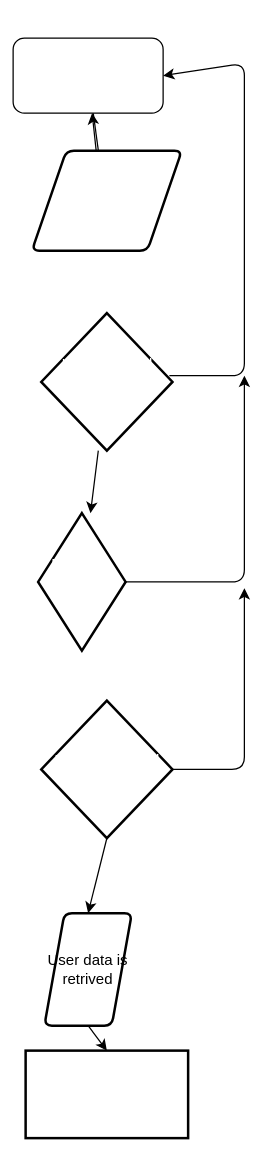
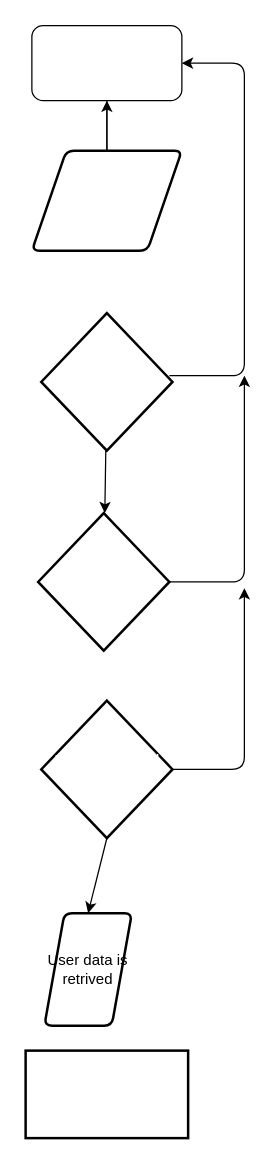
  <mxCell id="0" />
  <mxCell id="1" parent="0" />
  <mxCell id="2" style="edgeStyle=none;html=1;fontColor=#FFFFFF;" parent="1" source="3" edge="1"><mxGeometry relative="1" as="geometry"><mxPoint x="85" y="170" as="targetPoint" /></mxGeometry></mxCell>
- <mxCell id="3" value="Start" style="rounded=1;whiteSpace=wrap;html=1;fontColor=#FFFFFF;" parent="1" vertex="1"><mxGeometry x="10" y="30" width="120" height="60" as="geometry" /></mxCell>
+ <mxCell id="3" value="Start" style="rounded=1;whiteSpace=wrap;html=1;fontColor=#FFFFFF;" parent="1" vertex="1"><mxGeometry x="25" y="20" width="120" height="60" as="geometry" /></mxCell>
  <mxCell id="4" style="edgeStyle=none;html=1;exitX=0.5;exitY=1;exitDx=0;exitDy=0;fontColor=#FFFFFF;" parent="1" source="5" target="3" edge="1"><mxGeometry relative="1" as="geometry"><mxPoint x="85" y="260" as="targetPoint" /></mxGeometry></mxCell>
- <mxCell id="5" value="User inputs Username and password" style="shape=parallelogram;html=1;strokeWidth=2;perimeter=parallelogramPerimeter;whiteSpace=wrap;rounded=1;arcSize=12;size=0.23;fontColor=#FFFFFF;" parent="1" vertex="1"><mxGeometry x="25" y="120" width="120" height="80" as="geometry" /></mxCell>
+ <mxCell id="5" value="User correctly Username and password" style="shape=parallelogram;html=1;strokeWidth=2;perimeter=parallelogramPerimeter;whiteSpace=wrap;rounded=1;arcSize=12;size=0.23;fontColor=#FFFFFF;" parent="1" vertex="1"><mxGeometry x="25" y="120" width="120" height="80" as="geometry" /></mxCell>
  <mxCell id="6" value="" style="edgeStyle=none;html=1;fontColor=#FFFFFF;" parent="1" source="7" target="11" edge="1"><mxGeometry relative="1" as="geometry" /></mxCell>
- <mxCell id="7" value="Is the retrived formated &lt;br&gt;correctly" style="strokeWidth=2;html=1;shape=mxgraph.flowchart.decision;whiteSpace=wrap;fontColor=#FFFFFF;" parent="1" vertex="1"><mxGeometry x="32.5" y="250" width="105" height="110" as="geometry" /></mxCell>
+ <mxCell id="7" value="Is the data formated &lt;br&gt;correctly" style="strokeWidth=2;html=1;shape=mxgraph.flowchart.decision;whiteSpace=wrap;fontColor=#FFFFFF;" parent="1" vertex="1"><mxGeometry x="32.5" y="250" width="105" height="110" as="geometry" /></mxCell>
  <mxCell id="8" style="edgeStyle=none;html=1;exitX=0;exitY=1;exitDx=0;exitDy=0;entryX=1;entryY=0.5;entryDx=0;entryDy=0;fontColor=#FFFFFF;" parent="1" source="9" target="3" edge="1"><mxGeometry relative="1" as="geometry"><Array as="points"><mxPoint x="195" y="300" /><mxPoint x="195" y="50" /></Array></mxGeometry></mxCell>
  <mxCell id="9" value="No" style="text;strokeColor=none;align=center;fillColor=none;html=1;verticalAlign=middle;whiteSpace=wrap;rounded=0;fontColor=#FFFFFF;" parent="1" vertex="1"><mxGeometry x="135" y="270" width="60" height="30" as="geometry" /></mxCell>
  <mxCell id="10" style="edgeStyle=none;html=1;entryX=1;entryY=1;entryDx=0;entryDy=0;fontColor=#FFFFFF;" parent="1" source="11" target="9" edge="1"><mxGeometry relative="1" as="geometry"><Array as="points"><mxPoint x="195" y="465" /></Array></mxGeometry></mxCell>
- <mxCell id="11" value="Does the user&lt;br&gt;&amp;nbsp;exist?" style="strokeWidth=2;html=1;shape=mxgraph.flowchart.decision;whiteSpace=wrap;fontColor=#FFFFFF;" parent="1" vertex="1"><mxGeometry x="30" y="410" width="70" height="110" as="geometry" /></mxCell>
+ <mxCell id="11" value="Does the user&lt;br&gt;&amp;nbsp;exist?" style="strokeWidth=2;html=1;shape=mxgraph.flowchart.decision;whiteSpace=wrap;fontColor=#FFFFFF;" parent="1" vertex="1"><mxGeometry x="30" y="410" width="105" height="110" as="geometry" /></mxCell>
  <mxCell id="12" style="edgeStyle=none;html=1;fontColor=#FFFFFF;" parent="1" source="14" edge="1"><mxGeometry relative="1" as="geometry"><mxPoint x="195" y="470" as="targetPoint" /><Array as="points"><mxPoint x="195" y="615" /></Array></mxGeometry></mxCell>
  <mxCell id="13" style="edgeStyle=none;html=1;exitX=0.5;exitY=1;exitDx=0;exitDy=0;exitPerimeter=0;entryX=0.5;entryY=0;entryDx=0;entryDy=0;" edge="1" parent="1" source="14" target="19"><mxGeometry relative="1" as="geometry" /></mxCell>
  <mxCell id="14" value="Is the password&lt;br&gt;correct?" style="strokeWidth=2;html=1;shape=mxgraph.flowchart.decision;whiteSpace=wrap;fontColor=#FFFFFF;" parent="1" vertex="1"><mxGeometry x="32.5" y="560" width="105" height="110" as="geometry" /></mxCell>
  <mxCell id="15" value="No" style="text;strokeColor=none;align=center;fillColor=none;html=1;verticalAlign=middle;whiteSpace=wrap;rounded=0;fontColor=#FFFFFF;" parent="1" vertex="1"><mxGeometry x="135" y="430" width="60" height="30" as="geometry" /></mxCell>
  <mxCell id="16" value="No" style="text;strokeColor=none;align=center;fillColor=none;html=1;verticalAlign=middle;whiteSpace=wrap;rounded=0;fontColor=#FFFFFF;" parent="1" vertex="1"><mxGeometry x="137.5" y="580" width="60" height="30" as="geometry" /></mxCell>
  <mxCell id="17" value="The main page for the user is shown" style="whiteSpace=wrap;html=1;absoluteArcSize=1;arcSize=14;strokeWidth=2;fontColor=#FFFFFF;rounded=0;" parent="1" vertex="1"><mxGeometry x="20" y="840" width="130" height="70" as="geometry" /></mxCell>
- <mxCell id="18" style="edgeStyle=none;html=1;exitX=0.5;exitY=1;exitDx=0;exitDy=0;entryX=0.5;entryY=0;entryDx=0;entryDy=0;" edge="1" parent="1" source="19" target="17"><mxGeometry relative="1" as="geometry" /></mxCell>
  <mxCell id="19" value="User data is retrived" style="shape=parallelogram;html=1;strokeWidth=2;perimeter=parallelogramPerimeter;whiteSpace=wrap;rounded=1;arcSize=12;size=0.23;" vertex="1" parent="1"><mxGeometry x="35" y="730" width="70" height="90" as="geometry" /></mxCell>
